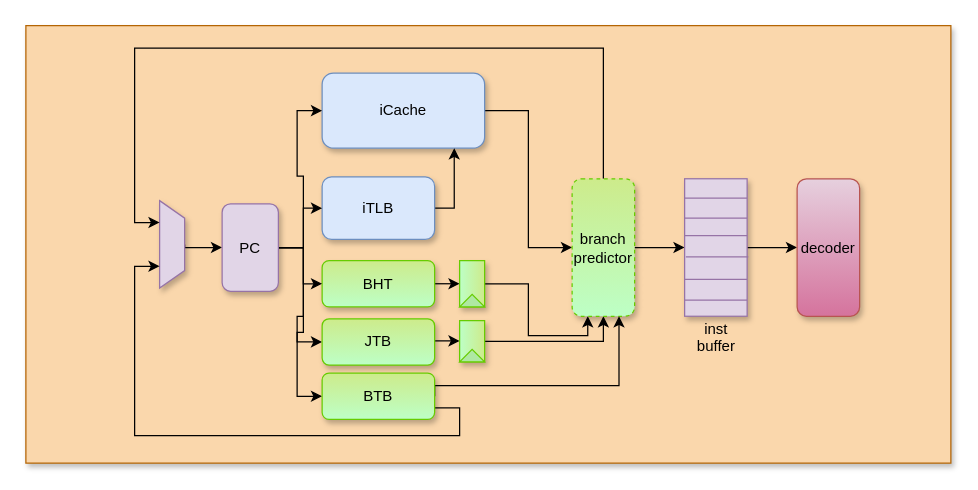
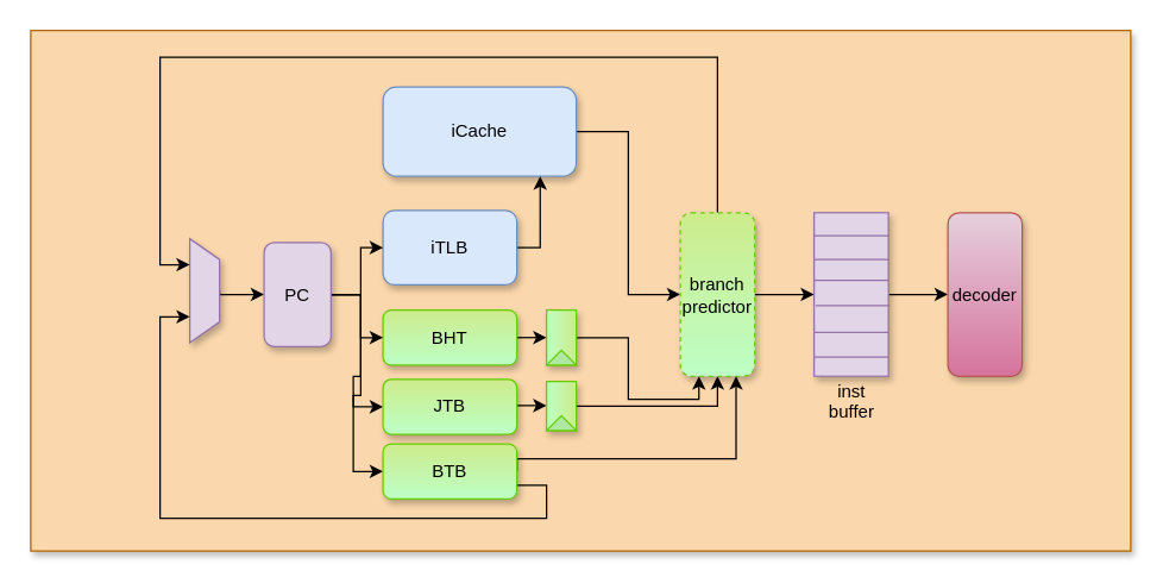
  <mxCell id="0" />
  <mxCell id="1" parent="0" />
  <mxCell id="2" value="" style="rounded=0;whiteSpace=wrap;html=1;shadow=1;fillColor=#FAD7AC;strokeColor=#B46504;" vertex="1" parent="1"><mxGeometry x="20" y="20" width="740" height="350" as="geometry" /></mxCell>
  <mxCell id="3" style="edgeStyle=orthogonalEdgeStyle;rounded=0;orthogonalLoop=1;jettySize=auto;html=1;exitX=1;exitY=0.5;exitDx=0;exitDy=0;entryX=0;entryY=0.5;entryDx=0;entryDy=0;comic=0;" edge="1" parent="1" source="4" target="25"><mxGeometry relative="1" as="geometry" /></mxCell>
  <mxCell id="4" value="&lt;div&gt;iCache&lt;/div&gt;" style="rounded=1;whiteSpace=wrap;html=1;fillColor=#dae8fc;strokeColor=#6c8ebf;shadow=1;" vertex="1" parent="1"><mxGeometry x="257" y="58" width="130" height="60" as="geometry" /></mxCell>
  <mxCell id="5" style="edgeStyle=orthogonalEdgeStyle;rounded=0;orthogonalLoop=1;jettySize=auto;html=1;exitX=1;exitY=0.5;exitDx=0;exitDy=0;entryX=0.813;entryY=1;entryDx=0;entryDy=0;entryPerimeter=0;" edge="1" parent="1" source="6" target="4"><mxGeometry relative="1" as="geometry"><Array as="points"><mxPoint x="362" y="166" /></Array></mxGeometry></mxCell>
  <mxCell id="6" value="iTLB" style="rounded=1;whiteSpace=wrap;html=1;fillColor=#dae8fc;strokeColor=#6c8ebf;shadow=1;" vertex="1" parent="1"><mxGeometry x="257" y="141" width="90" height="50" as="geometry" /></mxCell>
  <mxCell id="7" style="edgeStyle=orthogonalEdgeStyle;rounded=0;orthogonalLoop=1;jettySize=auto;html=1;exitX=1;exitY=0.5;exitDx=0;exitDy=0;entryX=0.5;entryY=1;entryDx=0;entryDy=0;" edge="1" parent="1" source="8" target="19"><mxGeometry relative="1" as="geometry" /></mxCell>
  <mxCell id="8" value="BHT" style="rounded=1;whiteSpace=wrap;html=1;fillColor=#CDEB8B;gradientColor=#BDFFC6;shadow=1;strokeColor=#66CC00;" vertex="1" parent="1"><mxGeometry x="257" y="208" width="90" height="37" as="geometry" /></mxCell>
  <mxCell id="9" style="edgeStyle=orthogonalEdgeStyle;rounded=0;orthogonalLoop=1;jettySize=auto;html=1;exitX=0.5;exitY=0;exitDx=0;exitDy=0;entryX=0.5;entryY=1;entryDx=0;entryDy=0;" edge="1" parent="1" source="10" target="16"><mxGeometry relative="1" as="geometry"><Array as="points"><mxPoint x="147" y="197" /></Array></mxGeometry></mxCell>
  <mxCell id="10" value="" style="shape=trapezoid;perimeter=trapezoidPerimeter;whiteSpace=wrap;html=1;direction=south;rounded=0;shadow=1;comic=0;fillColor=#e1d5e7;strokeColor=#9673a6;" vertex="1" parent="1"><mxGeometry x="127" y="160" width="20" height="70" as="geometry" /></mxCell>
  <mxCell id="11" style="edgeStyle=orthogonalEdgeStyle;rounded=0;orthogonalLoop=1;jettySize=auto;html=1;exitX=0.5;exitY=0;exitDx=0;exitDy=0;entryX=0;entryY=0.5;entryDx=0;entryDy=0;" edge="1" parent="1" source="16" target="8"><mxGeometry relative="1" as="geometry" /></mxCell>
  <mxCell id="12" style="edgeStyle=orthogonalEdgeStyle;rounded=0;orthogonalLoop=1;jettySize=auto;html=1;exitX=0.5;exitY=0;exitDx=0;exitDy=0;entryX=0;entryY=0.5;entryDx=0;entryDy=0;" edge="1" parent="1" source="16" target="6"><mxGeometry relative="1" as="geometry" /></mxCell>
- <mxCell id="13" style="edgeStyle=orthogonalEdgeStyle;rounded=0;orthogonalLoop=1;jettySize=auto;html=1;exitX=0.5;exitY=0;exitDx=0;exitDy=0;entryX=0;entryY=0.5;entryDx=0;entryDy=0;shadow=0;" edge="1" parent="1" source="16" target="4"><mxGeometry relative="1" as="geometry" /></mxCell>
  <mxCell id="14" style="edgeStyle=orthogonalEdgeStyle;rounded=0;orthogonalLoop=1;jettySize=auto;html=1;exitX=0.5;exitY=0;exitDx=0;exitDy=0;entryX=0;entryY=0.5;entryDx=0;entryDy=0;" edge="1" parent="1" source="16" target="32"><mxGeometry relative="1" as="geometry" /></mxCell>
  <mxCell id="15" style="edgeStyle=orthogonalEdgeStyle;rounded=0;orthogonalLoop=1;jettySize=auto;html=1;exitX=0.5;exitY=0;exitDx=0;exitDy=0;entryX=0;entryY=0.5;entryDx=0;entryDy=0;" edge="1" parent="1" source="16" target="29"><mxGeometry relative="1" as="geometry" /></mxCell>
  <mxCell id="16" value="PC" style="rounded=1;whiteSpace=wrap;html=1;direction=south;fillColor=#e1d5e7;strokeColor=#9673a6;shadow=1;" vertex="1" parent="1"><mxGeometry x="177" y="162.5" width="45" height="70" as="geometry" /></mxCell>
  <mxCell id="17" style="edgeStyle=orthogonalEdgeStyle;rounded=0;orthogonalLoop=1;jettySize=auto;html=1;exitX=1;exitY=0.5;exitDx=0;exitDy=0;entryX=0.5;entryY=1;entryDx=0;entryDy=0;" edge="1" parent="1" target="22"><mxGeometry relative="1" as="geometry"><mxPoint x="347.333" y="272.167" as="sourcePoint" /></mxGeometry></mxCell>
  <mxCell id="18" style="edgeStyle=orthogonalEdgeStyle;rounded=0;orthogonalLoop=1;jettySize=auto;html=1;exitX=0.5;exitY=0;exitDx=0;exitDy=0;entryX=0.25;entryY=1;entryDx=0;entryDy=0;" edge="1" parent="1" source="19" target="25"><mxGeometry relative="1" as="geometry"><Array as="points"><mxPoint x="422" y="226" /><mxPoint x="422" y="268" /><mxPoint x="470" y="268" /></Array></mxGeometry></mxCell>
  <mxCell id="19" value="" style="rounded=0;whiteSpace=wrap;html=1;direction=south;gradientColor=#BDFFC6;fillColor=#CDEB8B;shadow=1;strokeColor=#66CC00;" vertex="1" parent="1"><mxGeometry x="367" y="208" width="20" height="37" as="geometry" /></mxCell>
  <mxCell id="20" value="" style="triangle;whiteSpace=wrap;html=1;direction=north;fillColor=#AEE8A2;strokeColor=#66CC00;" vertex="1" parent="1"><mxGeometry x="367" y="235" width="20" height="10" as="geometry" /></mxCell>
  <mxCell id="21" style="edgeStyle=orthogonalEdgeStyle;rounded=0;orthogonalLoop=1;jettySize=auto;html=1;exitX=0.5;exitY=0;exitDx=0;exitDy=0;entryX=0.5;entryY=1;entryDx=0;entryDy=0;" edge="1" parent="1" source="22" target="25"><mxGeometry relative="1" as="geometry" /></mxCell>
  <mxCell id="22" value="" style="rounded=0;whiteSpace=wrap;html=1;direction=south;fillColor=#CDEB8B;gradientColor=#BDFFC6;shadow=1;strokeColor=#66CC00;" vertex="1" parent="1"><mxGeometry x="367" y="256" width="20" height="33" as="geometry" /></mxCell>
  <mxCell id="23" value="" style="edgeStyle=orthogonalEdgeStyle;rounded=0;orthogonalLoop=1;jettySize=auto;html=1;" edge="1" parent="1" source="25" target="27"><mxGeometry relative="1" as="geometry" /></mxCell>
  <mxCell id="24" style="edgeStyle=orthogonalEdgeStyle;rounded=0;orthogonalLoop=1;jettySize=auto;html=1;exitX=0.5;exitY=0;exitDx=0;exitDy=0;entryX=0.25;entryY=1;entryDx=0;entryDy=0;" edge="1" parent="1" source="25" target="10"><mxGeometry relative="1" as="geometry"><Array as="points"><mxPoint x="482" y="38" /><mxPoint x="107" y="38" /><mxPoint x="107" y="177" /></Array></mxGeometry></mxCell>
  <mxCell id="25" value="&lt;div&gt;branch&lt;/div&gt;&lt;div&gt;predictor&lt;br&gt;&lt;/div&gt;" style="rounded=1;whiteSpace=wrap;html=1;fillColor=#CDEB8B;gradientColor=#BDFFC6;shadow=1;strokeColor=#66CC00;dashed=1;" vertex="1" parent="1"><mxGeometry x="457" y="142.5" width="50" height="110" as="geometry" /></mxCell>
  <mxCell id="26" value="" style="edgeStyle=orthogonalEdgeStyle;rounded=0;orthogonalLoop=1;jettySize=auto;html=1;" edge="1" parent="1" source="27" target="28"><mxGeometry relative="1" as="geometry" /></mxCell>
  <mxCell id="27" value="" style="rounded=0;whiteSpace=wrap;html=1;fillColor=#e1d5e7;strokeColor=#9673a6;shadow=1;" vertex="1" parent="1"><mxGeometry x="547" y="142.5" width="50" height="110" as="geometry" /></mxCell>
  <mxCell id="28" value="&lt;div&gt;decoder&lt;br&gt;&lt;/div&gt;" style="rounded=1;whiteSpace=wrap;html=1;shadow=1;fillColor=#E6D0DE;strokeColor=#b85450;gradientColor=#D5739D;" vertex="1" parent="1"><mxGeometry x="637" y="142.5" width="50" height="110" as="geometry" /></mxCell>
  <mxCell id="29" value="JTB" style="rounded=1;whiteSpace=wrap;html=1;fillColor=#CDEB8B;gradientColor=#BDFFC6;shadow=1;strokeColor=#66CC00;" vertex="1" parent="1"><mxGeometry x="257" y="254.5" width="90" height="37" as="geometry" /></mxCell>
  <mxCell id="30" style="edgeStyle=orthogonalEdgeStyle;rounded=0;orthogonalLoop=1;jettySize=auto;html=1;exitX=1;exitY=0.5;exitDx=0;exitDy=0;entryX=0.75;entryY=1;entryDx=0;entryDy=0;" edge="1" parent="1" source="32" target="25"><mxGeometry relative="1" as="geometry"><Array as="points"><mxPoint x="347" y="308" /><mxPoint x="495" y="308" /></Array></mxGeometry></mxCell>
  <mxCell id="31" style="edgeStyle=orthogonalEdgeStyle;rounded=0;orthogonalLoop=1;jettySize=auto;html=1;exitX=1;exitY=0.75;exitDx=0;exitDy=0;entryX=0.75;entryY=1;entryDx=0;entryDy=0;shadow=0;" edge="1" parent="1" source="32" target="10"><mxGeometry relative="1" as="geometry"><Array as="points"><mxPoint x="367" y="326" /><mxPoint x="367" y="348" /><mxPoint x="107" y="348" /><mxPoint x="107" y="212" /></Array></mxGeometry></mxCell>
  <mxCell id="32" value="BTB" style="rounded=1;whiteSpace=wrap;html=1;fillColor=#CDEB8B;gradientColor=#BDFFC6;shadow=1;strokeColor=#66CC00;" vertex="1" parent="1"><mxGeometry x="257" y="298" width="90" height="37" as="geometry" /></mxCell>
  <mxCell id="33" value="" style="triangle;whiteSpace=wrap;html=1;direction=north;fillColor=#AEE8A2;strokeColor=#66CC00;" vertex="1" parent="1"><mxGeometry x="367" y="279" width="20" height="10" as="geometry" /></mxCell>
  <mxCell id="34" value="" style="endArrow=none;html=1;shadow=0;exitX=0;exitY=0.141;exitDx=0;exitDy=0;exitPerimeter=0;fillColor=#e1d5e7;strokeColor=#9673a6;" edge="1" parent="1" source="27"><mxGeometry width="50" height="50" relative="1" as="geometry"><mxPoint x="547" y="208" as="sourcePoint" /><mxPoint x="597" y="158" as="targetPoint" /></mxGeometry></mxCell>
  <mxCell id="35" value="" style="endArrow=none;html=1;shadow=0;exitX=0;exitY=0.141;exitDx=0;exitDy=0;exitPerimeter=0;fillColor=#e1d5e7;strokeColor=#9673a6;" edge="1" parent="1"><mxGeometry width="50" height="50" relative="1" as="geometry"><mxPoint x="547" y="174.01" as="sourcePoint" /><mxPoint x="597" y="174" as="targetPoint" /><Array as="points"><mxPoint x="567" y="174" /></Array></mxGeometry></mxCell>
  <mxCell id="36" value="" style="endArrow=none;html=1;shadow=0;exitX=0;exitY=0.141;exitDx=0;exitDy=0;exitPerimeter=0;fillColor=#e1d5e7;strokeColor=#9673a6;" edge="1" parent="1"><mxGeometry width="50" height="50" relative="1" as="geometry"><mxPoint x="547" y="188.01" as="sourcePoint" /><mxPoint x="597" y="188" as="targetPoint" /></mxGeometry></mxCell>
  <mxCell id="37" value="" style="endArrow=none;html=1;shadow=0;exitX=0;exitY=0.141;exitDx=0;exitDy=0;exitPerimeter=0;fillColor=#e1d5e7;strokeColor=#9673a6;" edge="1" parent="1"><mxGeometry width="50" height="50" relative="1" as="geometry"><mxPoint x="547" y="223.01" as="sourcePoint" /><mxPoint x="597" y="223" as="targetPoint" /></mxGeometry></mxCell>
  <mxCell id="38" value="" style="endArrow=none;html=1;shadow=0;exitX=0;exitY=0.141;exitDx=0;exitDy=0;exitPerimeter=0;fillColor=#e1d5e7;strokeColor=#9673a6;" edge="1" parent="1"><mxGeometry width="50" height="50" relative="1" as="geometry"><mxPoint x="548" y="205.01" as="sourcePoint" /><mxPoint x="598" y="205" as="targetPoint" /></mxGeometry></mxCell>
  <mxCell id="39" value="" style="endArrow=none;html=1;shadow=0;exitX=0;exitY=0.141;exitDx=0;exitDy=0;exitPerimeter=0;fillColor=#e1d5e7;strokeColor=#9673a6;" edge="1" parent="1"><mxGeometry width="50" height="50" relative="1" as="geometry"><mxPoint x="547" y="239.51" as="sourcePoint" /><mxPoint x="597" y="239.5" as="targetPoint" /></mxGeometry></mxCell>
  <mxCell id="40" value="&lt;div align=&quot;center&quot;&gt;inst &lt;br&gt;&lt;/div&gt;&lt;div align=&quot;center&quot;&gt;buffer&lt;/div&gt;" style="text;html=1;align=center;" vertex="1" parent="1"><mxGeometry x="537" y="249" width="70" height="30" as="geometry" /></mxCell>
